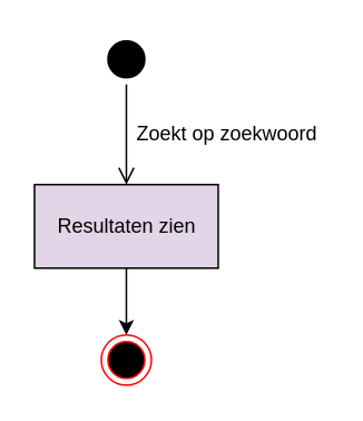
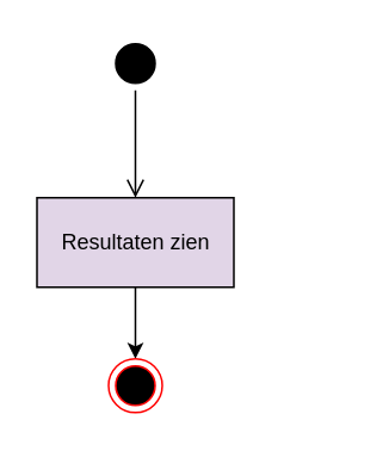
  <mxCell id="0" />
  <mxCell id="1" parent="0" />
  <mxCell id="2" value="" style="ellipse;html=1;shape=startState;fillColor=#000000;strokeColor=#000000;" vertex="1" parent="1"><mxGeometry x="60" y="20" width="30" height="30" as="geometry" /></mxCell>
  <mxCell id="3" value="" style="edgeStyle=orthogonalEdgeStyle;html=1;verticalAlign=bottom;endArrow=open;endSize=8;strokeColor=#000000;rounded=0;" edge="1" source="2" parent="1"><mxGeometry relative="1" as="geometry"><mxPoint x="75" y="110" as="targetPoint" /></mxGeometry></mxCell>
- <mxCell id="4" value="Zoekt op zoekwoord" style="text;html=1;align=center;verticalAlign=middle;resizable=0;points=[];autosize=1;strokeColor=none;fillColor=none;" vertex="1" parent="1"><mxGeometry x="75" y="70" width="120" height="20" as="geometry" /></mxCell>
  <mxCell id="5" style="edgeStyle=orthogonalEdgeStyle;rounded=0;orthogonalLoop=1;jettySize=auto;html=1;entryX=0.5;entryY=0;entryDx=0;entryDy=0;strokeColor=#000000;" edge="1" parent="1" source="6" target="7"><mxGeometry relative="1" as="geometry" /></mxCell>
  <mxCell id="6" value="Resultaten zien" style="html=1;strokeColor=#000000;fillColor=#e1d5e7;" vertex="1" parent="1"><mxGeometry x="20" y="110" width="110" height="50" as="geometry" /></mxCell>
  <mxCell id="7" value="" style="ellipse;html=1;shape=endState;fillColor=#000000;strokeColor=#ff0000;" vertex="1" parent="1"><mxGeometry x="60" y="200" width="30" height="30" as="geometry" /></mxCell>
